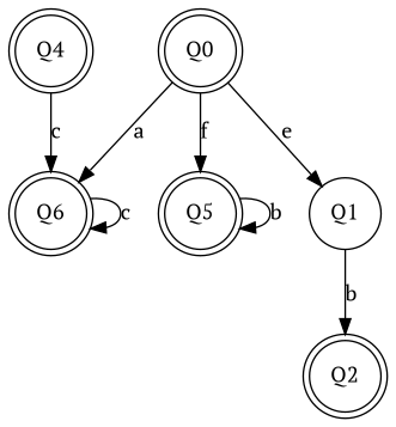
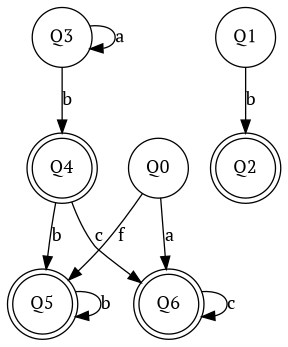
  digraph {
    fontname="PT Serif"
    initialstate=Q0
    rankdir=TB
    node [fontname="PT Serif" shape=doublecircle]
    edge [fontname="PT Serif"]
    Q4
    Q5
    Q6
-   Q0
+   Q0 [shape=circle]
    Q1 [shape=circle]
    Q2
+   Q3 [shape=circle]
+   Q4 -> Q5 [label=b]
    Q4 -> Q6 [label=c]
    Q5 -> Q5 [label=b]
    Q6 -> Q6 [label=c]
    Q0 -> Q5 [label=f]
    Q0 -> Q6 [label=a]
-   Q0 -> Q1 [label=e]
    Q1 -> Q2 [label=b]
+   Q3 -> Q4 [label=b]
+   Q3 -> Q3 [label=a]
  }
